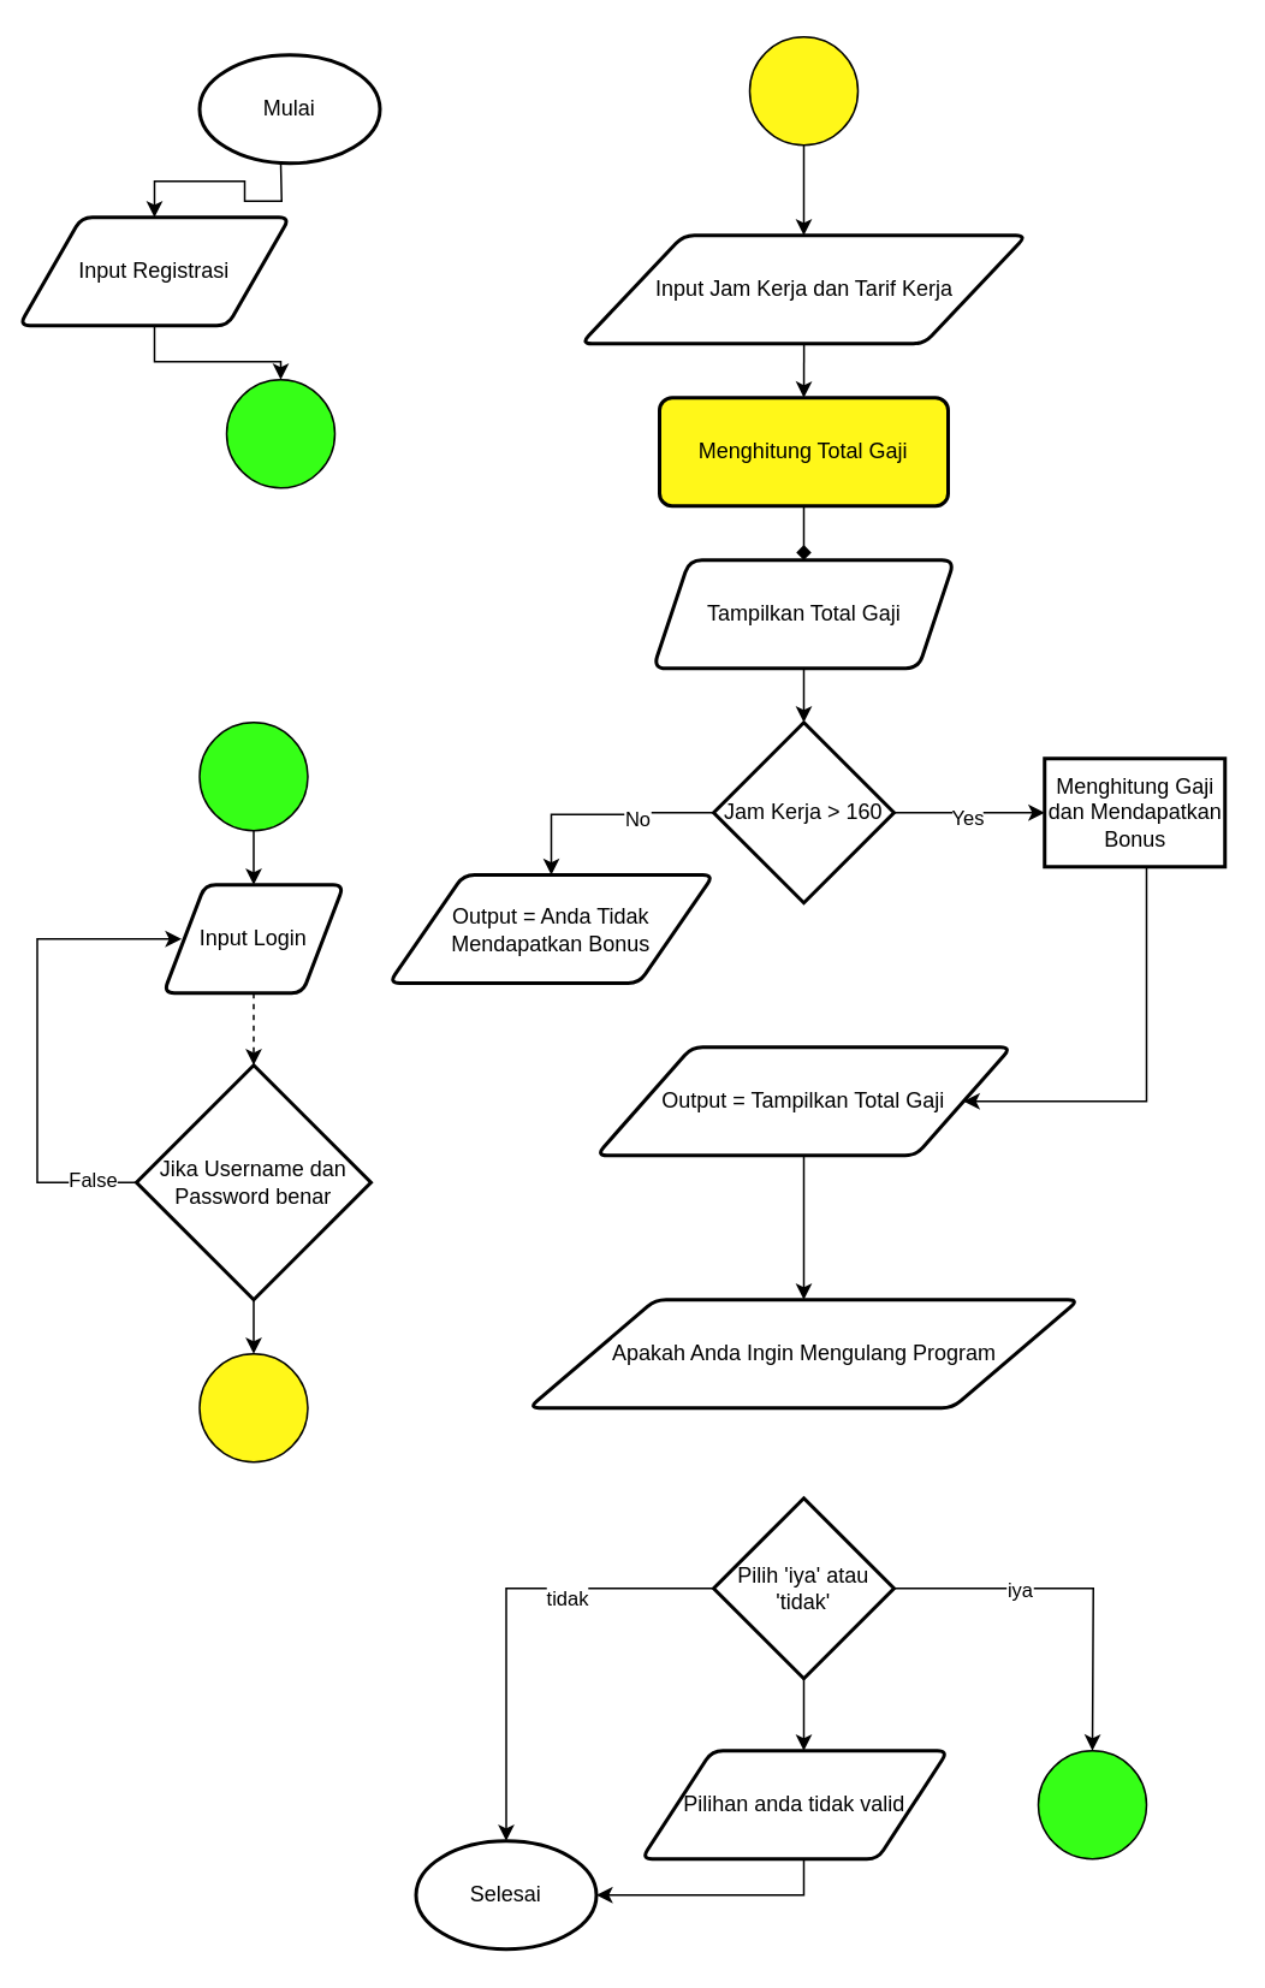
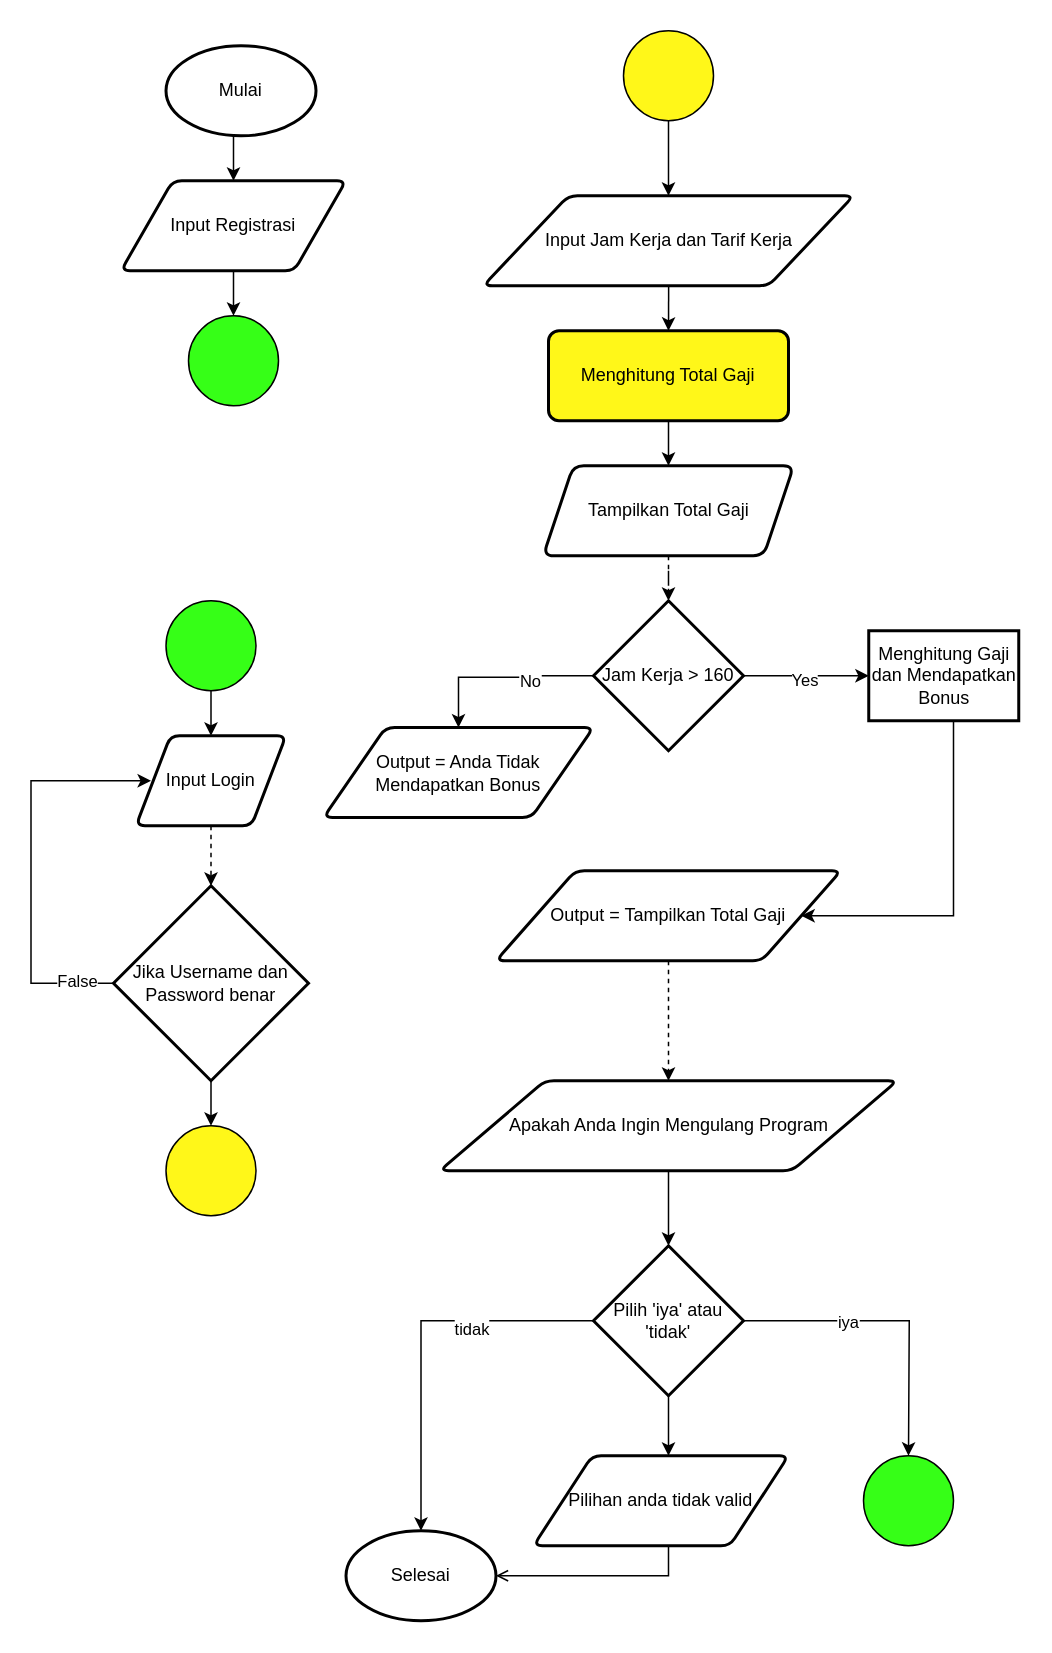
  <mxCell id="0" />
  <mxCell id="1" parent="0" />
  <mxCell id="2" style="edgeStyle=orthogonalEdgeStyle;rounded=0;orthogonalLoop=1;jettySize=auto;html=1;entryX=0.5;entryY=0;entryDx=0;entryDy=0;" parent="1" target="3" edge="1"><mxGeometry relative="1" as="geometry"><mxPoint x="155" y="90" as="sourcePoint" /></mxGeometry></mxCell>
- <mxCell id="3" value="Input Registrasi" style="shape=parallelogram;html=1;strokeWidth=2;perimeter=parallelogramPerimeter;whiteSpace=wrap;rounded=1;arcSize=12;size=0.23;" parent="1" vertex="1"><mxGeometry x="10" y="120" width="150" height="60" as="geometry" /></mxCell>
+ <mxCell id="3" value="Input Registrasi" style="shape=parallelogram;html=1;strokeWidth=2;perimeter=parallelogramPerimeter;whiteSpace=wrap;rounded=1;arcSize=12;size=0.23;" parent="1" vertex="1"><mxGeometry x="80" y="120" width="150" height="60" as="geometry" /></mxCell>
  <mxCell id="4" value="Input Login" style="shape=parallelogram;html=1;strokeWidth=2;perimeter=parallelogramPerimeter;whiteSpace=wrap;rounded=1;arcSize=12;size=0.23;" parent="1" vertex="1"><mxGeometry x="90" y="490" width="100" height="60" as="geometry" /></mxCell>
  <mxCell id="5" style="edgeStyle=orthogonalEdgeStyle;rounded=0;orthogonalLoop=1;jettySize=auto;html=1;exitX=0.5;exitY=1;exitDx=0;exitDy=0;" parent="1" source="3" target="3" edge="1"><mxGeometry relative="1" as="geometry" /></mxCell>
  <mxCell id="6" style="edgeStyle=orthogonalEdgeStyle;rounded=0;orthogonalLoop=1;jettySize=auto;html=1;" parent="1" source="9" edge="1"><mxGeometry relative="1" as="geometry"><mxPoint x="100" y="520" as="targetPoint" /><Array as="points"><mxPoint x="20" y="655" /><mxPoint x="20" y="520" /><mxPoint x="97" y="520" /></Array></mxGeometry></mxCell>
  <mxCell id="7" value="False" style="edgeLabel;html=1;align=center;verticalAlign=middle;resizable=0;points=[];" parent="6" vertex="1" connectable="0"><mxGeometry x="-0.813" y="-2" relative="1" as="geometry"><mxPoint as="offset" /></mxGeometry></mxCell>
  <mxCell id="8" value="" style="edgeStyle=orthogonalEdgeStyle;rounded=0;orthogonalLoop=1;jettySize=auto;html=1;" parent="1" source="9" target="27" edge="1"><mxGeometry relative="1" as="geometry" /></mxCell>
  <mxCell id="9" value="Jika Username dan Password benar" style="strokeWidth=2;html=1;shape=mxgraph.flowchart.decision;whiteSpace=wrap;" parent="1" vertex="1"><mxGeometry x="75" y="590" width="130" height="130" as="geometry" /></mxCell>
  <mxCell id="10" style="edgeStyle=orthogonalEdgeStyle;rounded=0;orthogonalLoop=1;jettySize=auto;html=1;entryX=0.5;entryY=0;entryDx=0;entryDy=0;entryPerimeter=0;dashed=1;" parent="1" source="4" target="9" edge="1"><mxGeometry relative="1" as="geometry" /></mxCell>
  <mxCell id="11" style="edgeStyle=orthogonalEdgeStyle;rounded=0;orthogonalLoop=1;jettySize=auto;html=1;entryX=0.5;entryY=0;entryDx=0;entryDy=0;" parent="1" target="14" edge="1"><mxGeometry relative="1" as="geometry"><mxPoint x="445.1" y="190" as="sourcePoint" /></mxGeometry></mxCell>
  <mxCell id="12" value="Input Jam Kerja dan Tarif Kerja" style="shape=parallelogram;html=1;strokeWidth=2;perimeter=parallelogramPerimeter;whiteSpace=wrap;rounded=1;arcSize=12;size=0.23;" parent="1" vertex="1"><mxGeometry x="321.5" y="130" width="247" height="60" as="geometry" /></mxCell>
- <mxCell id="13" value="" style="edgeStyle=orthogonalEdgeStyle;rounded=0;orthogonalLoop=1;jettySize=auto;html=1;endArrow=diamond;" parent="1" source="14" target="15" edge="1"><mxGeometry relative="1" as="geometry" /></mxCell>
+ <mxCell id="13" value="" style="edgeStyle=orthogonalEdgeStyle;rounded=0;orthogonalLoop=1;jettySize=auto;html=1;" parent="1" source="14" target="15" edge="1"><mxGeometry relative="1" as="geometry" /></mxCell>
  <mxCell id="14" value="Menghitung Total Gaji" style="rounded=1;whiteSpace=wrap;html=1;absoluteArcSize=1;arcSize=14;strokeWidth=2;fillColor=#fff719;" parent="1" vertex="1"><mxGeometry x="365" y="220" width="160" height="60" as="geometry" /></mxCell>
  <mxCell id="15" value="Tampilkan Total Gaji" style="shape=parallelogram;perimeter=parallelogramPerimeter;whiteSpace=wrap;html=1;fixedSize=1;rounded=1;arcSize=14;strokeWidth=2;" parent="1" vertex="1"><mxGeometry x="361.5" y="310" width="167" height="60" as="geometry" /></mxCell>
  <mxCell id="16" value="" style="edgeStyle=orthogonalEdgeStyle;rounded=0;orthogonalLoop=1;jettySize=auto;html=1;" parent="1" source="20" target="23" edge="1"><mxGeometry relative="1" as="geometry" /></mxCell>
  <mxCell id="17" value="Yes" style="edgeLabel;html=1;align=center;verticalAlign=middle;resizable=0;points=[];" parent="16" vertex="1" connectable="0"><mxGeometry x="-0.043" y="-2" relative="1" as="geometry"><mxPoint as="offset" /></mxGeometry></mxCell>
  <mxCell id="18" style="edgeStyle=orthogonalEdgeStyle;rounded=0;orthogonalLoop=1;jettySize=auto;html=1;" parent="1" source="20" target="24" edge="1"><mxGeometry relative="1" as="geometry"><mxPoint x="255" y="440" as="targetPoint" /><Array as="points"><mxPoint x="355" y="450" /><mxPoint x="305" y="451" /></Array></mxGeometry></mxCell>
  <mxCell id="19" value="No" style="edgeLabel;html=1;align=center;verticalAlign=middle;resizable=0;points=[];" parent="18" vertex="1" connectable="0"><mxGeometry x="-0.317" y="2" relative="1" as="geometry"><mxPoint x="-1" as="offset" /></mxGeometry></mxCell>
  <mxCell id="20" value="Jam Kerja &amp;gt; 160" style="strokeWidth=2;html=1;shape=mxgraph.flowchart.decision;whiteSpace=wrap;" parent="1" vertex="1"><mxGeometry x="395" y="400" width="100" height="100" as="geometry" /></mxCell>
- <mxCell id="21" style="edgeStyle=orthogonalEdgeStyle;rounded=0;orthogonalLoop=1;jettySize=auto;html=1;entryX=0.5;entryY=0;entryDx=0;entryDy=0;entryPerimeter=0;" parent="1" source="15" target="20" edge="1"><mxGeometry relative="1" as="geometry" /></mxCell>
+ <mxCell id="21" style="edgeStyle=orthogonalEdgeStyle;rounded=0;orthogonalLoop=1;jettySize=auto;html=1;entryX=0.5;entryY=0;entryDx=0;entryDy=0;entryPerimeter=0;dashed=1;" parent="1" source="15" target="20" edge="1"><mxGeometry relative="1" as="geometry" /></mxCell>
  <mxCell id="22" style="edgeStyle=orthogonalEdgeStyle;rounded=0;orthogonalLoop=1;jettySize=auto;html=1;entryX=1;entryY=0.5;entryDx=0;entryDy=0;" parent="1" source="23" target="26" edge="1"><mxGeometry relative="1" as="geometry"><mxPoint x="638.5" y="540" as="targetPoint" /><Array as="points"><mxPoint x="635" y="610" /></Array></mxGeometry></mxCell>
  <mxCell id="23" value="Menghitung Gaji dan Mendapatkan Bonus" style="whiteSpace=wrap;html=1;strokeWidth=2;" parent="1" vertex="1"><mxGeometry x="578.5" y="420" width="100" height="60" as="geometry" /></mxCell>
  <mxCell id="24" value="Output = Anda Tidak Mendapatkan Bonus" style="shape=parallelogram;html=1;strokeWidth=2;perimeter=parallelogramPerimeter;whiteSpace=wrap;rounded=1;arcSize=12;size=0.23;" parent="1" vertex="1"><mxGeometry x="215" y="484.5" width="180" height="60" as="geometry" /></mxCell>
- <mxCell id="25" value="" style="edgeStyle=orthogonalEdgeStyle;rounded=0;orthogonalLoop=1;jettySize=auto;html=1;" parent="1" source="26" target="34" edge="1"><mxGeometry relative="1" as="geometry" /></mxCell>
+ <mxCell id="25" value="" style="edgeStyle=orthogonalEdgeStyle;rounded=0;orthogonalLoop=1;jettySize=auto;html=1;dashed=1;" parent="1" source="26" target="34" edge="1"><mxGeometry relative="1" as="geometry" /></mxCell>
  <mxCell id="26" value="Output = Tampilkan Total Gaji" style="shape=parallelogram;html=1;strokeWidth=2;perimeter=parallelogramPerimeter;whiteSpace=wrap;rounded=1;arcSize=12;size=0.23;" parent="1" vertex="1"><mxGeometry x="330" y="580" width="230" height="60" as="geometry" /></mxCell>
  <mxCell id="27" value="" style="verticalLabelPosition=bottom;verticalAlign=top;html=1;shape=mxgraph.flowchart.on-page_reference;fillColor=#FFF719;" parent="1" vertex="1"><mxGeometry x="110" y="750" width="60" height="60" as="geometry" /></mxCell>
  <mxCell id="28" value="" style="edgeStyle=orthogonalEdgeStyle;rounded=0;orthogonalLoop=1;jettySize=auto;html=1;" parent="1" source="29" target="12" edge="1"><mxGeometry relative="1" as="geometry" /></mxCell>
  <mxCell id="29" value="" style="verticalLabelPosition=bottom;verticalAlign=top;html=1;shape=mxgraph.flowchart.on-page_reference;fillColor=#FFF719;" parent="1" vertex="1"><mxGeometry x="415" y="20" width="60" height="60" as="geometry" /></mxCell>
  <mxCell id="30" style="edgeStyle=orthogonalEdgeStyle;rounded=0;orthogonalLoop=1;jettySize=auto;html=1;" parent="1" source="32" edge="1"><mxGeometry relative="1" as="geometry"><mxPoint x="605" y="970" as="targetPoint" /></mxGeometry></mxCell>
  <mxCell id="31" value="iya" style="edgeLabel;html=1;align=center;verticalAlign=middle;resizable=0;points=[];" parent="30" vertex="1" connectable="0"><mxGeometry x="-0.312" relative="1" as="geometry"><mxPoint as="offset" /></mxGeometry></mxCell>
  <mxCell id="32" value="Pilih 'iya' atau 'tidak'" style="strokeWidth=2;html=1;shape=mxgraph.flowchart.decision;whiteSpace=wrap;" parent="1" vertex="1"><mxGeometry x="395" y="830" width="100" height="100" as="geometry" /></mxCell>
+ <mxCell id="33" value="" style="edgeStyle=orthogonalEdgeStyle;rounded=0;orthogonalLoop=1;jettySize=auto;html=1;" parent="1" source="34" target="32" edge="1"><mxGeometry relative="1" as="geometry" /></mxCell>
  <mxCell id="34" value="Apakah Anda Ingin Mengulang Program" style="shape=parallelogram;html=1;strokeWidth=2;perimeter=parallelogramPerimeter;whiteSpace=wrap;rounded=1;arcSize=12;size=0.23;" parent="1" vertex="1"><mxGeometry x="292.5" y="720" width="305" height="60" as="geometry" /></mxCell>
  <mxCell id="35" value="" style="verticalLabelPosition=bottom;verticalAlign=top;html=1;shape=mxgraph.flowchart.on-page_reference;fillColor=#36FF17;" parent="1" vertex="1"><mxGeometry x="125" y="210" width="60" height="60" as="geometry" /></mxCell>
  <mxCell id="36" style="edgeStyle=orthogonalEdgeStyle;rounded=0;orthogonalLoop=1;jettySize=auto;html=1;entryX=0.5;entryY=0;entryDx=0;entryDy=0;entryPerimeter=0;" parent="1" source="3" target="35" edge="1"><mxGeometry relative="1" as="geometry" /></mxCell>
  <mxCell id="37" value="" style="verticalLabelPosition=bottom;verticalAlign=top;html=1;shape=mxgraph.flowchart.on-page_reference;fillColor=#36FF17;" parent="1" vertex="1"><mxGeometry x="575" y="970" width="60" height="60" as="geometry" /></mxCell>
  <mxCell id="38" style="edgeStyle=orthogonalEdgeStyle;rounded=0;orthogonalLoop=1;jettySize=auto;html=1;entryX=0.5;entryY=0;entryDx=0;entryDy=0;" parent="1" source="39" target="4" edge="1"><mxGeometry relative="1" as="geometry" /></mxCell>
  <mxCell id="39" value="" style="verticalLabelPosition=bottom;verticalAlign=top;html=1;shape=mxgraph.flowchart.on-page_reference;fillColor=#36FF17;" parent="1" vertex="1"><mxGeometry x="110" y="400" width="60" height="60" as="geometry" /></mxCell>
  <mxCell id="40" style="edgeStyle=orthogonalEdgeStyle;rounded=0;orthogonalLoop=1;jettySize=auto;html=1;entryX=0.5;entryY=0;entryDx=0;entryDy=0;entryPerimeter=0;" parent="1" source="32" edge="1" target="44"><mxGeometry relative="1" as="geometry"><mxPoint x="288.5" y="970" as="targetPoint" /></mxGeometry></mxCell>
  <mxCell id="41" value="tidak" style="edgeLabel;html=1;align=center;verticalAlign=middle;resizable=0;points=[];" parent="40" vertex="1" connectable="0"><mxGeometry x="-0.354" y="5" relative="1" as="geometry"><mxPoint as="offset" /></mxGeometry></mxCell>
  <mxCell id="42" style="edgeStyle=orthogonalEdgeStyle;rounded=0;orthogonalLoop=1;jettySize=auto;html=1;exitX=0.5;exitY=1;exitDx=0;exitDy=0;exitPerimeter=0;" parent="1" source="29" target="29" edge="1"><mxGeometry relative="1" as="geometry" /></mxCell>
  <mxCell id="43" value="Mulai" style="strokeWidth=2;html=1;shape=mxgraph.flowchart.start_1;whiteSpace=wrap;" parent="1" vertex="1"><mxGeometry x="110" y="30" width="100" height="60" as="geometry" /></mxCell>
  <mxCell id="44" value="Selesai" style="strokeWidth=2;html=1;shape=mxgraph.flowchart.start_1;whiteSpace=wrap;" parent="1" vertex="1"><mxGeometry x="230" y="1020" width="100" height="60" as="geometry" /></mxCell>
  <mxCell id="45" style="edgeStyle=orthogonalEdgeStyle;rounded=0;orthogonalLoop=1;jettySize=auto;html=1;entryX=0.5;entryY=0;entryDx=0;entryDy=0;entryPerimeter=0;" parent="1" source="32" edge="1"><mxGeometry relative="1" as="geometry"><mxPoint x="445" y="970" as="targetPoint" /></mxGeometry></mxCell>
- <mxCell id="46" style="edgeStyle=orthogonalEdgeStyle;rounded=0;orthogonalLoop=1;jettySize=auto;html=1;" edge="1" parent="1" source="47" target="44"><mxGeometry relative="1" as="geometry"><Array as="points"><mxPoint x="445" y="1050" /></Array></mxGeometry></mxCell>
+ <mxCell id="46" style="edgeStyle=orthogonalEdgeStyle;rounded=0;orthogonalLoop=1;jettySize=auto;html=1;endArrow=open;" edge="1" parent="1" source="47" target="44"><mxGeometry relative="1" as="geometry"><Array as="points"><mxPoint x="445" y="1050" /></Array></mxGeometry></mxCell>
  <mxCell id="47" value="Pilihan anda tidak valid" style="shape=parallelogram;html=1;strokeWidth=2;perimeter=parallelogramPerimeter;whiteSpace=wrap;rounded=1;arcSize=12;size=0.23;" vertex="1" parent="1"><mxGeometry x="355" y="970" width="170" height="60" as="geometry" /></mxCell>
